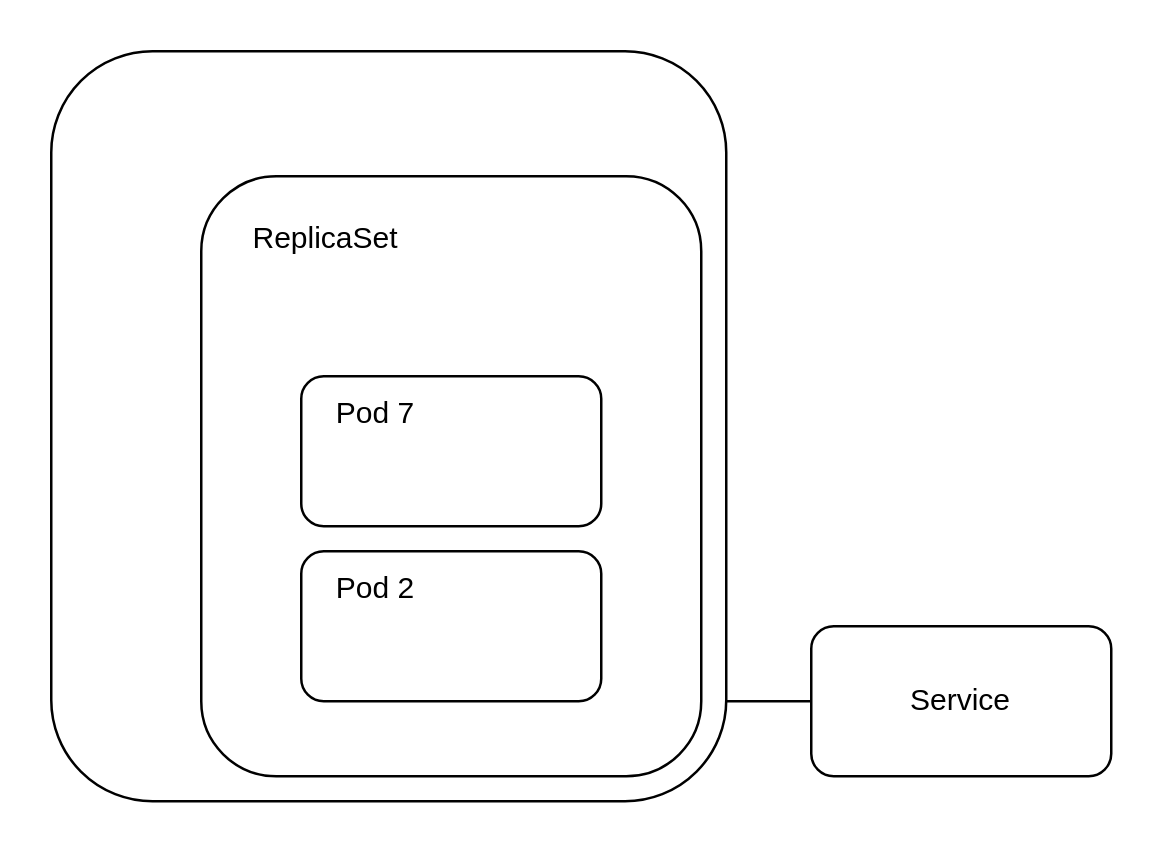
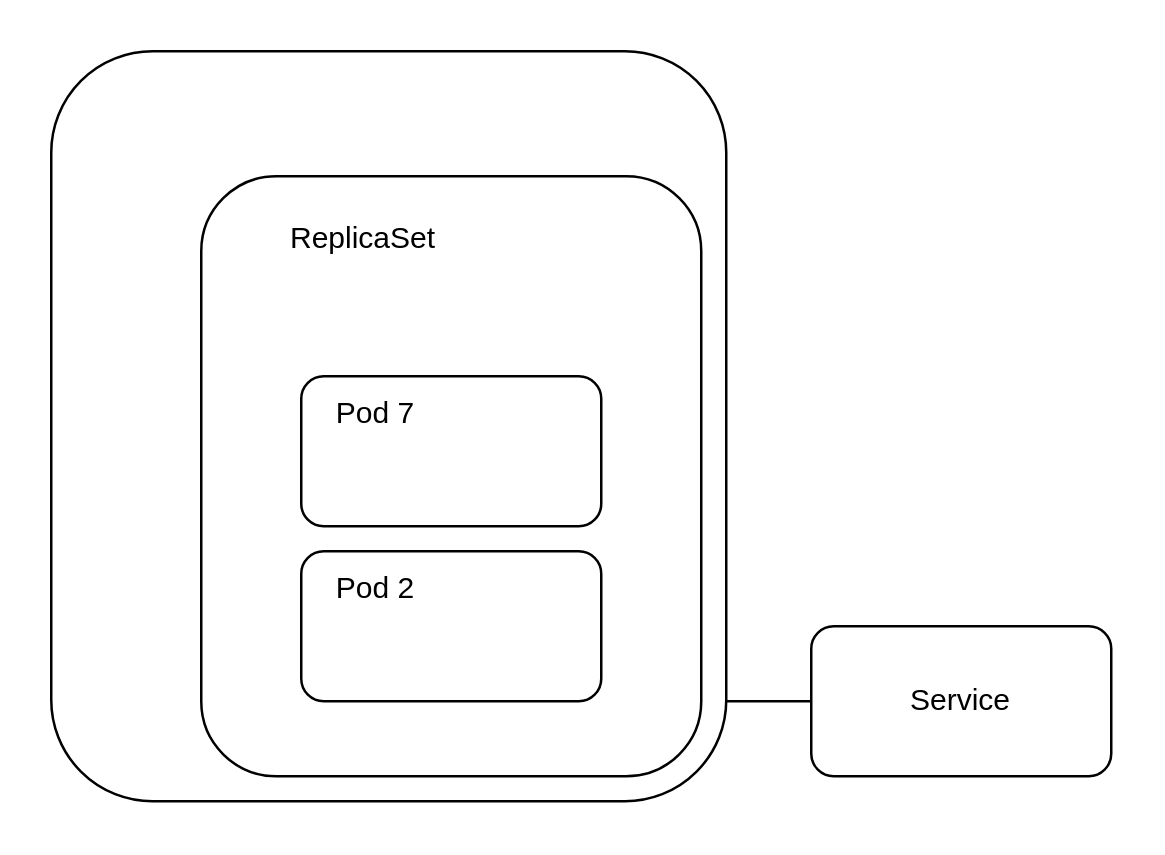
  <mxCell id="0" />
  <mxCell id="1" parent="0" />
  <mxCell id="2" value="" style="rounded=1;whiteSpace=wrap;html=1;" vertex="1" parent="1"><mxGeometry x="20" y="20" width="270" height="300" as="geometry" /></mxCell>
  <mxCell id="3" value="" style="rounded=1;whiteSpace=wrap;html=1;" vertex="1" parent="1"><mxGeometry x="80" y="70" width="200" height="240" as="geometry" /></mxCell>
  <mxCell id="4" value="" style="rounded=1;whiteSpace=wrap;html=1;" vertex="1" parent="1"><mxGeometry x="120" y="150" width="120" height="60" as="geometry" /></mxCell>
  <mxCell id="5" style="edgeStyle=orthogonalEdgeStyle;rounded=0;orthogonalLoop=1;jettySize=auto;html=1;exitX=0.5;exitY=0;exitDx=0;exitDy=0;entryX=0.75;entryY=1;entryDx=0;entryDy=0;" edge="1" parent="1" source="6" target="10"><mxGeometry relative="1" as="geometry" /></mxCell>
  <mxCell id="6" value="" style="rounded=1;whiteSpace=wrap;html=1;" vertex="1" parent="1"><mxGeometry x="120" y="220" width="120" height="60" as="geometry" /></mxCell>
  <mxCell id="7" value="Service" style="rounded=1;whiteSpace=wrap;html=1;" vertex="1" parent="1"><mxGeometry x="324" y="250" width="120" height="60" as="geometry" /></mxCell>
- <mxCell id="8" value="ReplicaSet" style="text;html=1;align=center;verticalAlign=middle;whiteSpace=wrap;rounded=0;" vertex="1" parent="1"><mxGeometry x="100" y="80" width="60" height="30" as="geometry" /></mxCell>
+ <mxCell id="8" value="ReplicaSet" style="text;html=1;align=center;verticalAlign=middle;whiteSpace=wrap;rounded=0;" vertex="1" parent="1"><mxGeometry x="115" y="80" width="60" height="30" as="geometry" /></mxCell>
  <mxCell id="9" value="Pod 7" style="text;html=1;align=center;verticalAlign=middle;whiteSpace=wrap;rounded=0;" vertex="1" parent="1"><mxGeometry x="120" y="150" width="60" height="30" as="geometry" /></mxCell>
  <mxCell id="10" value="Pod 2" style="text;html=1;align=center;verticalAlign=middle;whiteSpace=wrap;rounded=0;" vertex="1" parent="1"><mxGeometry x="120" y="220" width="60" height="30" as="geometry" /></mxCell>
  <mxCell id="11" value="" style="endArrow=none;html=1;rounded=0;entryX=0;entryY=0.5;entryDx=0;entryDy=0;" edge="1" parent="1" target="7"><mxGeometry width="50" height="50" relative="1" as="geometry"><mxPoint x="290" y="280" as="sourcePoint" /><mxPoint x="470" y="160" as="targetPoint" /></mxGeometry></mxCell>
